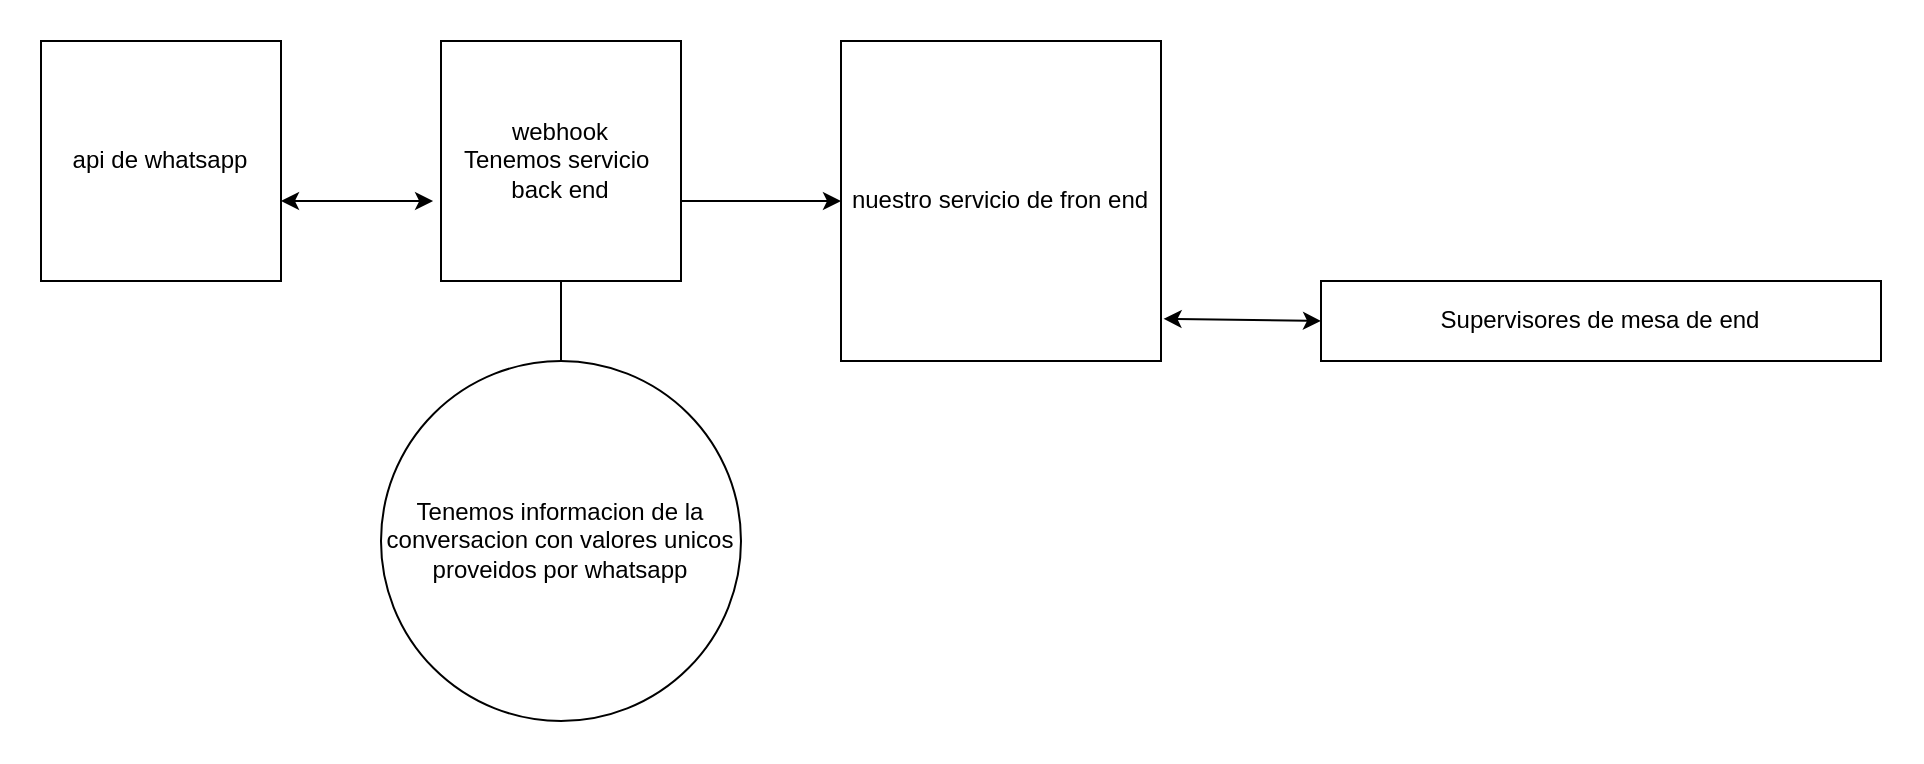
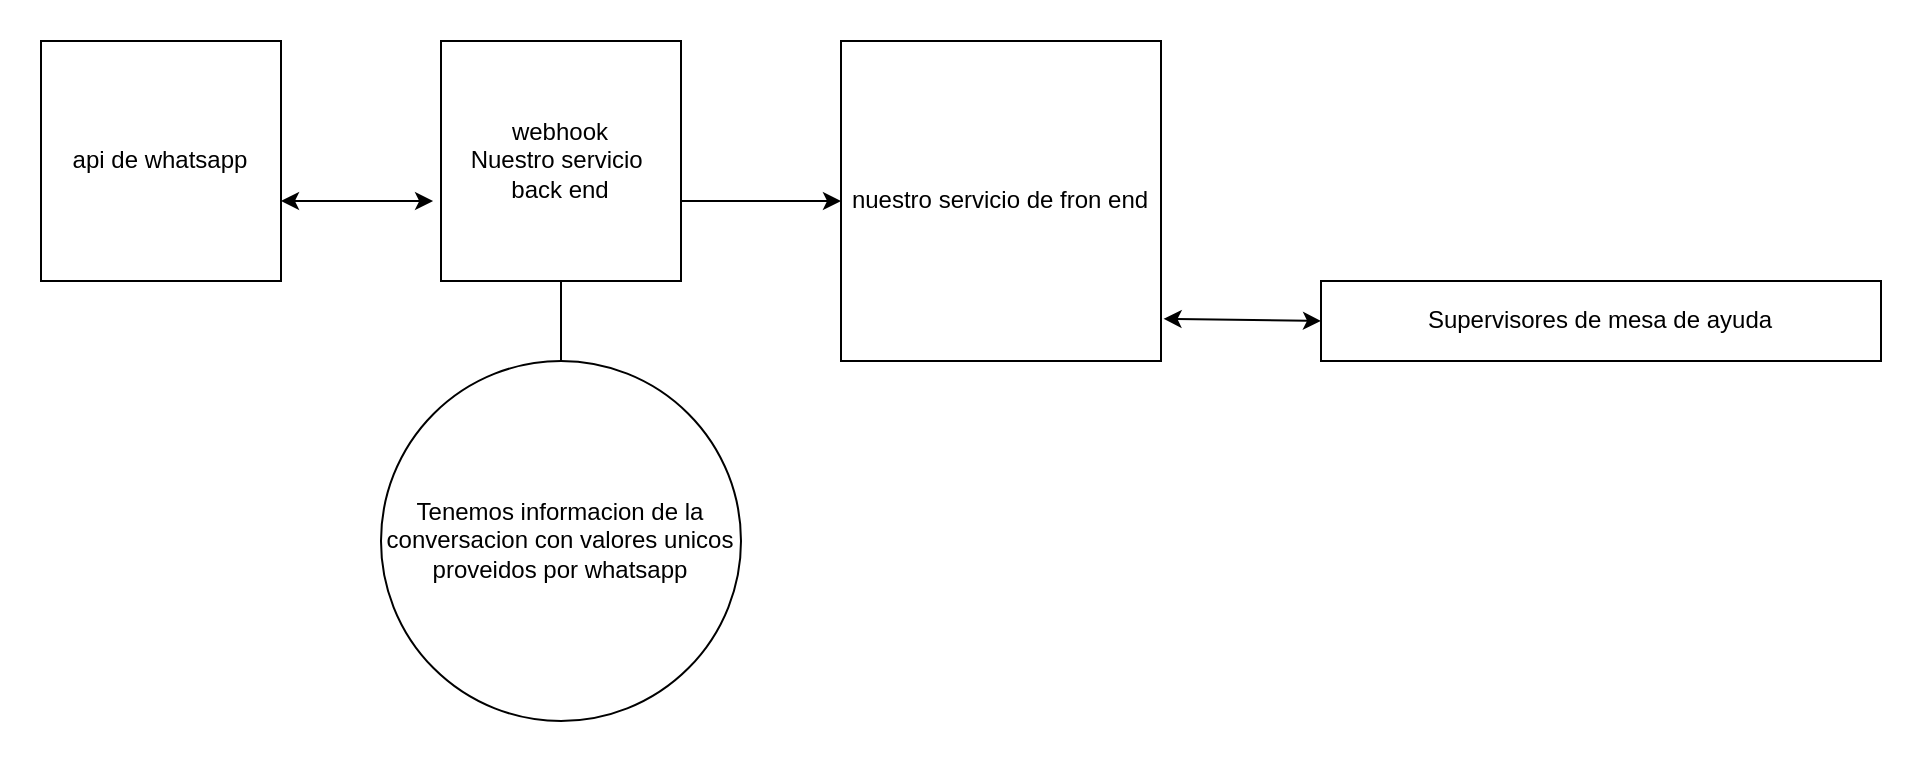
  <mxCell id="0" />
  <mxCell id="1" parent="0" />
  <mxCell id="2" value="api de whatsapp" style="whiteSpace=wrap;html=1;aspect=fixed;" parent="1" vertex="1"><mxGeometry x="20" y="20" width="120" height="120" as="geometry" /></mxCell>
- <mxCell id="3" value="webhook&lt;br&gt;Tenemos servicio&amp;nbsp;&lt;br&gt;back end" style="whiteSpace=wrap;html=1;aspect=fixed;" parent="1" vertex="1"><mxGeometry x="220" y="20" width="120" height="120" as="geometry" /></mxCell>
+ <mxCell id="3" value="webhook&lt;br&gt;Nuestro servicio&amp;nbsp;&lt;br&gt;back end" style="whiteSpace=wrap;html=1;aspect=fixed;" parent="1" vertex="1"><mxGeometry x="220" y="20" width="120" height="120" as="geometry" /></mxCell>
  <mxCell id="4" value="" style="endArrow=classic;startArrow=classic;html=1;entryX=-0.033;entryY=0.667;entryDx=0;entryDy=0;entryPerimeter=0;" parent="1" target="3" edge="1"><mxGeometry width="50" height="50" relative="1" as="geometry"><mxPoint x="140" y="100" as="sourcePoint" /><mxPoint x="190" y="50" as="targetPoint" /></mxGeometry></mxCell>
  <mxCell id="5" value="Tenemos informacion de la conversacion con valores unicos proveidos por whatsapp" style="ellipse;whiteSpace=wrap;html=1;aspect=fixed;" parent="1" vertex="1"><mxGeometry x="190" y="180" width="180" height="180" as="geometry" /></mxCell>
  <mxCell id="6" value="" style="endArrow=none;html=1;" parent="1" source="5" edge="1"><mxGeometry width="50" height="50" relative="1" as="geometry"><mxPoint x="230" y="190" as="sourcePoint" /><mxPoint x="280" y="140" as="targetPoint" /></mxGeometry></mxCell>
  <mxCell id="7" value="" style="endArrow=classic;html=1;" parent="1" edge="1"><mxGeometry width="50" height="50" relative="1" as="geometry"><mxPoint x="340" y="100" as="sourcePoint" /><mxPoint x="420" y="100" as="targetPoint" /></mxGeometry></mxCell>
- <mxCell id="8" value="Supervisores de mesa de end" style="rounded=0;whiteSpace=wrap;html=1;" parent="1" vertex="1"><mxGeometry x="660" y="140" width="280" height="40" as="geometry" /></mxCell>
+ <mxCell id="8" value="Supervisores de mesa de ayuda" style="rounded=0;whiteSpace=wrap;html=1;" parent="1" vertex="1"><mxGeometry x="660" y="140" width="280" height="40" as="geometry" /></mxCell>
  <mxCell id="9" value="nuestro servicio de fron end" style="whiteSpace=wrap;html=1;aspect=fixed;" parent="1" vertex="1"><mxGeometry x="420" y="20" width="160" height="160" as="geometry" /></mxCell>
  <mxCell id="10" value="" style="endArrow=classic;startArrow=classic;html=1;exitX=1.008;exitY=0.868;exitDx=0;exitDy=0;exitPerimeter=0;" parent="1" source="9" edge="1"><mxGeometry width="50" height="50" relative="1" as="geometry"><mxPoint x="610" y="210" as="sourcePoint" /><mxPoint x="660" y="160" as="targetPoint" /></mxGeometry></mxCell>
